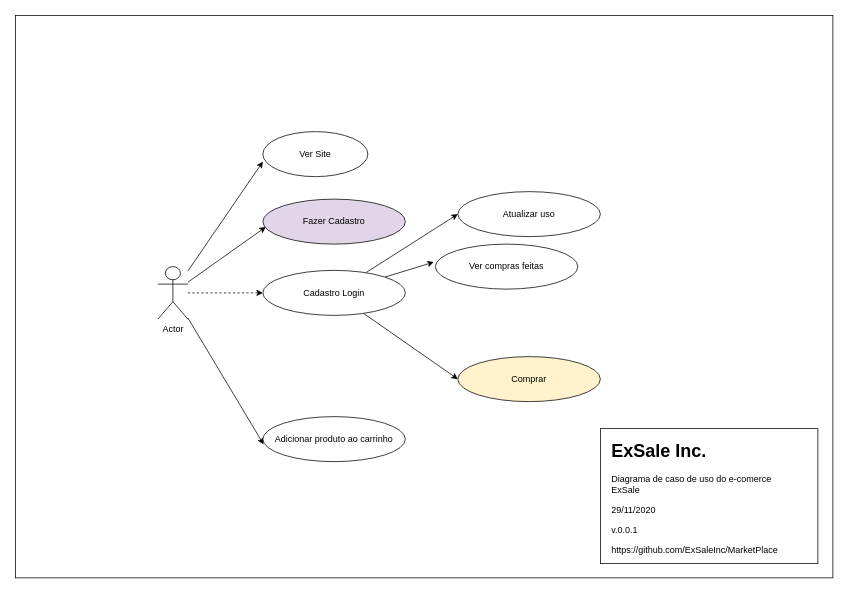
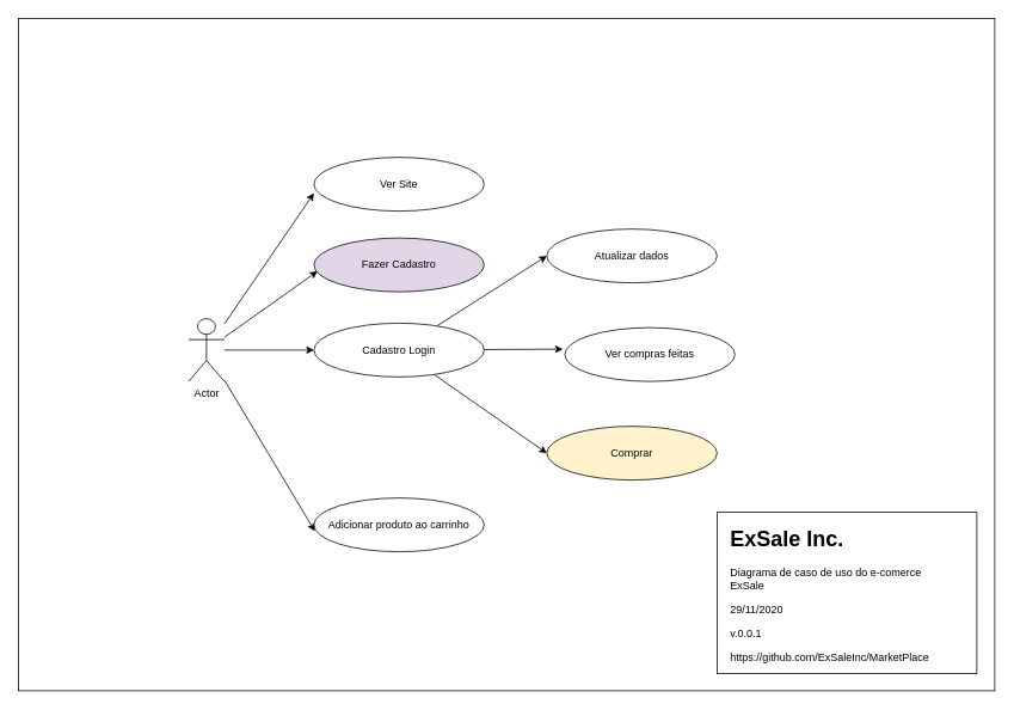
  <mxCell id="0" />
  <mxCell id="1" parent="0" />
  <mxCell id="2" value="" style="rounded=0;whiteSpace=wrap;html=1;" vertex="1" parent="1"><mxGeometry x="20" y="20" width="1090" height="750" as="geometry" /></mxCell>
  <mxCell id="3" style="rounded=0;orthogonalLoop=1;jettySize=auto;html=1;entryX=0;entryY=0.667;entryDx=0;entryDy=0;entryPerimeter=0;" edge="1" parent="1" source="7" target="8"><mxGeometry relative="1" as="geometry" /></mxCell>
  <mxCell id="4" style="edgeStyle=none;rounded=0;orthogonalLoop=1;jettySize=auto;html=1;entryX=0.021;entryY=0.617;entryDx=0;entryDy=0;entryPerimeter=0;" edge="1" parent="1" source="7" target="9"><mxGeometry relative="1" as="geometry" /></mxCell>
- <mxCell id="5" style="edgeStyle=none;rounded=0;orthogonalLoop=1;jettySize=auto;html=1;entryX=0;entryY=0.5;entryDx=0;entryDy=0;dashed=1;" edge="1" parent="1" source="7" target="13"><mxGeometry relative="1" as="geometry" /></mxCell>
+ <mxCell id="5" style="edgeStyle=none;rounded=0;orthogonalLoop=1;jettySize=auto;html=1;entryX=0;entryY=0.5;entryDx=0;entryDy=0;" edge="1" parent="1" source="7" target="13"><mxGeometry relative="1" as="geometry" /></mxCell>
  <mxCell id="6" style="edgeStyle=none;rounded=0;orthogonalLoop=1;jettySize=auto;html=1;entryX=0.005;entryY=0.617;entryDx=0;entryDy=0;entryPerimeter=0;" edge="1" parent="1" source="7" target="17"><mxGeometry relative="1" as="geometry" /></mxCell>
  <mxCell id="7" value="Actor" style="shape=umlActor;verticalLabelPosition=bottom;verticalAlign=top;html=1;outlineConnect=0;" vertex="1" parent="1"><mxGeometry x="210" y="355" width="40" height="70" as="geometry" /></mxCell>
- <mxCell id="8" value="Ver Site" style="ellipse;whiteSpace=wrap;html=1;" vertex="1" parent="1"><mxGeometry x="350" y="175" width="140" height="60" as="geometry" /></mxCell>
+ <mxCell id="8" value="Ver Site" style="ellipse;whiteSpace=wrap;html=1;" vertex="1" parent="1"><mxGeometry x="350" y="175" width="190" height="60" as="geometry" /></mxCell>
  <mxCell id="9" value="Fazer Cadastro" style="ellipse;whiteSpace=wrap;html=1;fillColor=#e1d5e7;" vertex="1" parent="1"><mxGeometry x="350" y="265" width="190" height="60" as="geometry" /></mxCell>
  <mxCell id="10" style="edgeStyle=none;rounded=0;orthogonalLoop=1;jettySize=auto;html=1;entryX=0;entryY=0.5;entryDx=0;entryDy=0;" edge="1" parent="1" source="13" target="14"><mxGeometry relative="1" as="geometry" /></mxCell>
  <mxCell id="11" style="edgeStyle=none;rounded=0;orthogonalLoop=1;jettySize=auto;html=1;entryX=0;entryY=0.5;entryDx=0;entryDy=0;" edge="1" parent="1" source="13" target="15"><mxGeometry relative="1" as="geometry" /></mxCell>
  <mxCell id="12" style="edgeStyle=none;rounded=0;orthogonalLoop=1;jettySize=auto;html=1;entryX=-0.011;entryY=0.4;entryDx=0;entryDy=0;entryPerimeter=0;" edge="1" parent="1" source="13" target="16"><mxGeometry relative="1" as="geometry" /></mxCell>
  <mxCell id="13" value="Cadastro Login" style="ellipse;whiteSpace=wrap;html=1;" vertex="1" parent="1"><mxGeometry x="350" y="360" width="190" height="60" as="geometry" /></mxCell>
- <mxCell id="14" value="Atualizar uso" style="ellipse;whiteSpace=wrap;html=1;" vertex="1" parent="1"><mxGeometry x="610" y="255" width="190" height="60" as="geometry" /></mxCell>
+ <mxCell id="14" value="Atualizar dados" style="ellipse;whiteSpace=wrap;html=1;" vertex="1" parent="1"><mxGeometry x="610" y="255" width="190" height="60" as="geometry" /></mxCell>
  <mxCell id="15" value="Comprar" style="ellipse;whiteSpace=wrap;html=1;fillColor=#fff2cc;" vertex="1" parent="1"><mxGeometry x="610" y="475" width="190" height="60" as="geometry" /></mxCell>
- <mxCell id="16" value="Ver compras feitas " style="ellipse;whiteSpace=wrap;html=1;" vertex="1" parent="1"><mxGeometry x="580" y="325" width="190" height="60" as="geometry" /></mxCell>
+ <mxCell id="16" value="Ver compras feitas " style="ellipse;whiteSpace=wrap;html=1;" vertex="1" parent="1"><mxGeometry x="630" y="365" width="190" height="60" as="geometry" /></mxCell>
  <mxCell id="17" value="Adicionar produto ao carrinho" style="ellipse;whiteSpace=wrap;html=1;" vertex="1" parent="1"><mxGeometry x="350" y="555" width="190" height="60" as="geometry" /></mxCell>
  <mxCell id="18" value="" style="rounded=0;whiteSpace=wrap;html=1;" vertex="1" parent="1"><mxGeometry x="800" y="571" width="290" height="180" as="geometry" /></mxCell>
  <mxCell id="19" value="&lt;h1&gt;ExSale Inc.&lt;br&gt;&lt;/h1&gt;&lt;p&gt;Diagrama de caso de uso do e-comerce ExSale&lt;/p&gt;&lt;p&gt;29/11/2020&lt;/p&gt;&lt;p&gt;v.0.0.1&lt;/p&gt;&lt;p&gt;https://github.com/ExSaleInc/MarketPlace&lt;br&gt;&lt;/p&gt;" style="text;html=1;strokeColor=none;fillColor=none;spacing=5;spacingTop=-20;whiteSpace=wrap;overflow=hidden;rounded=0;" vertex="1" parent="1"><mxGeometry x="810" y="581" width="260" height="160" as="geometry" /></mxCell>
